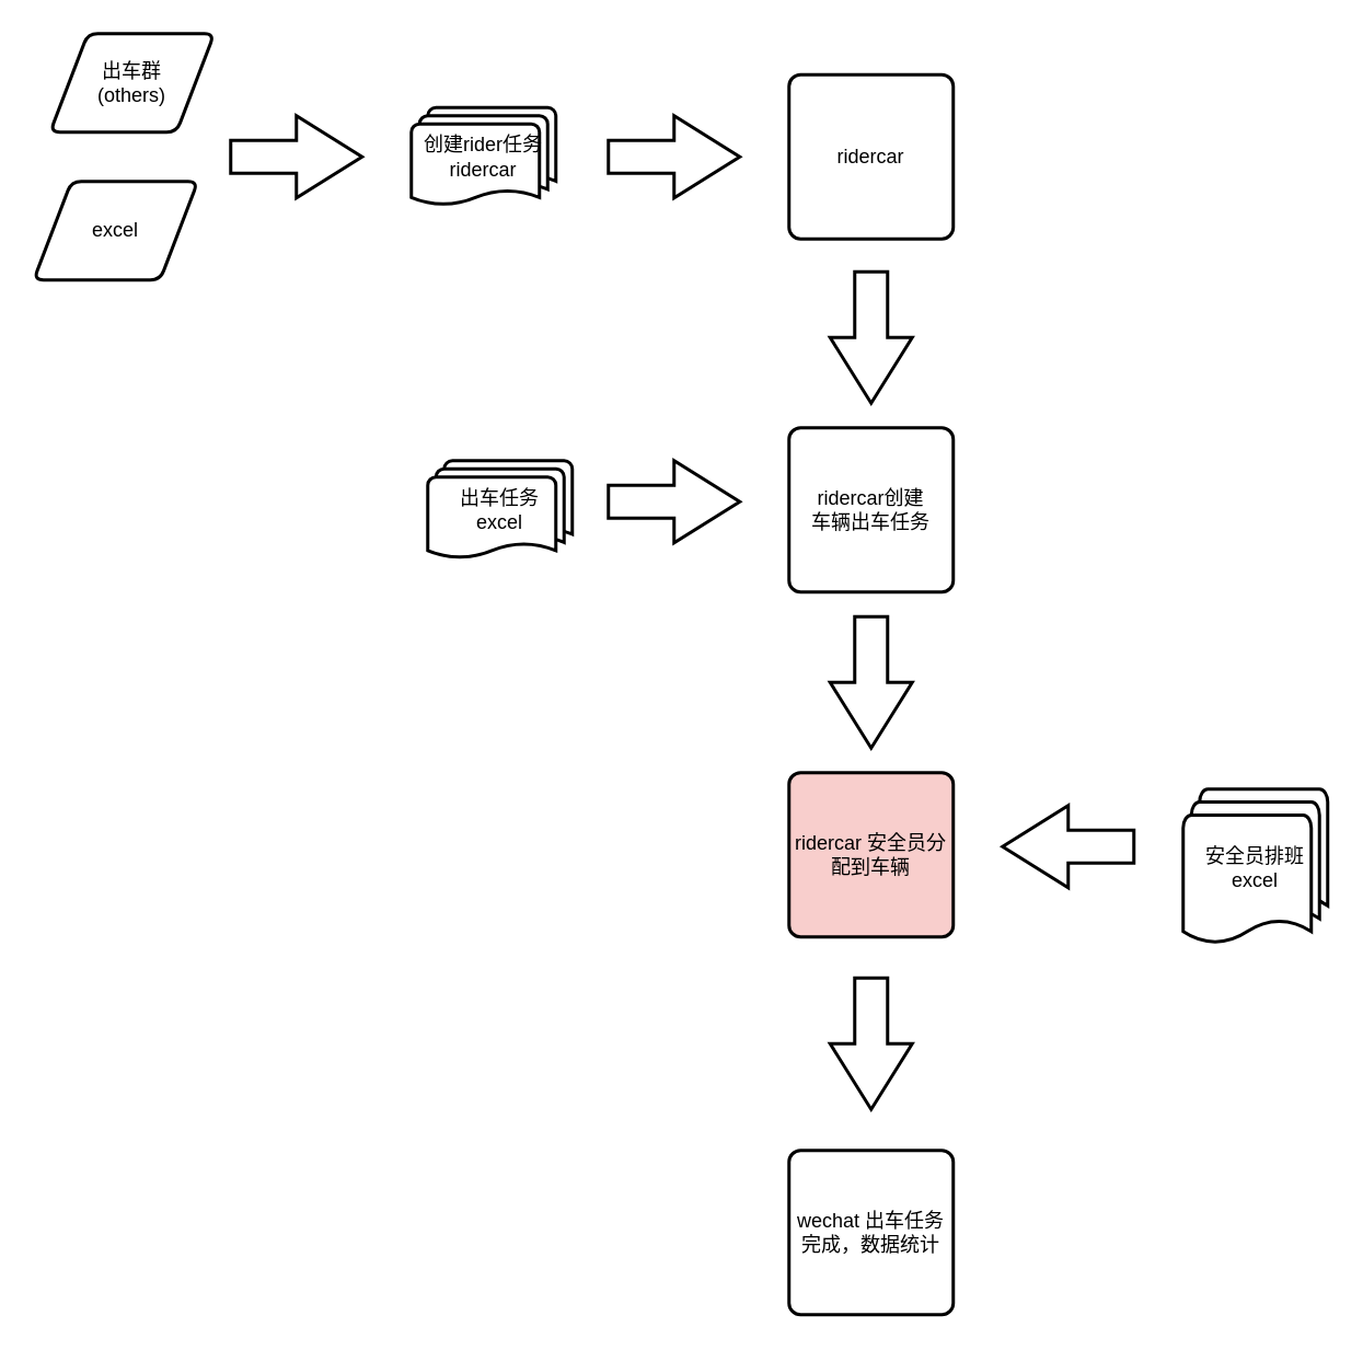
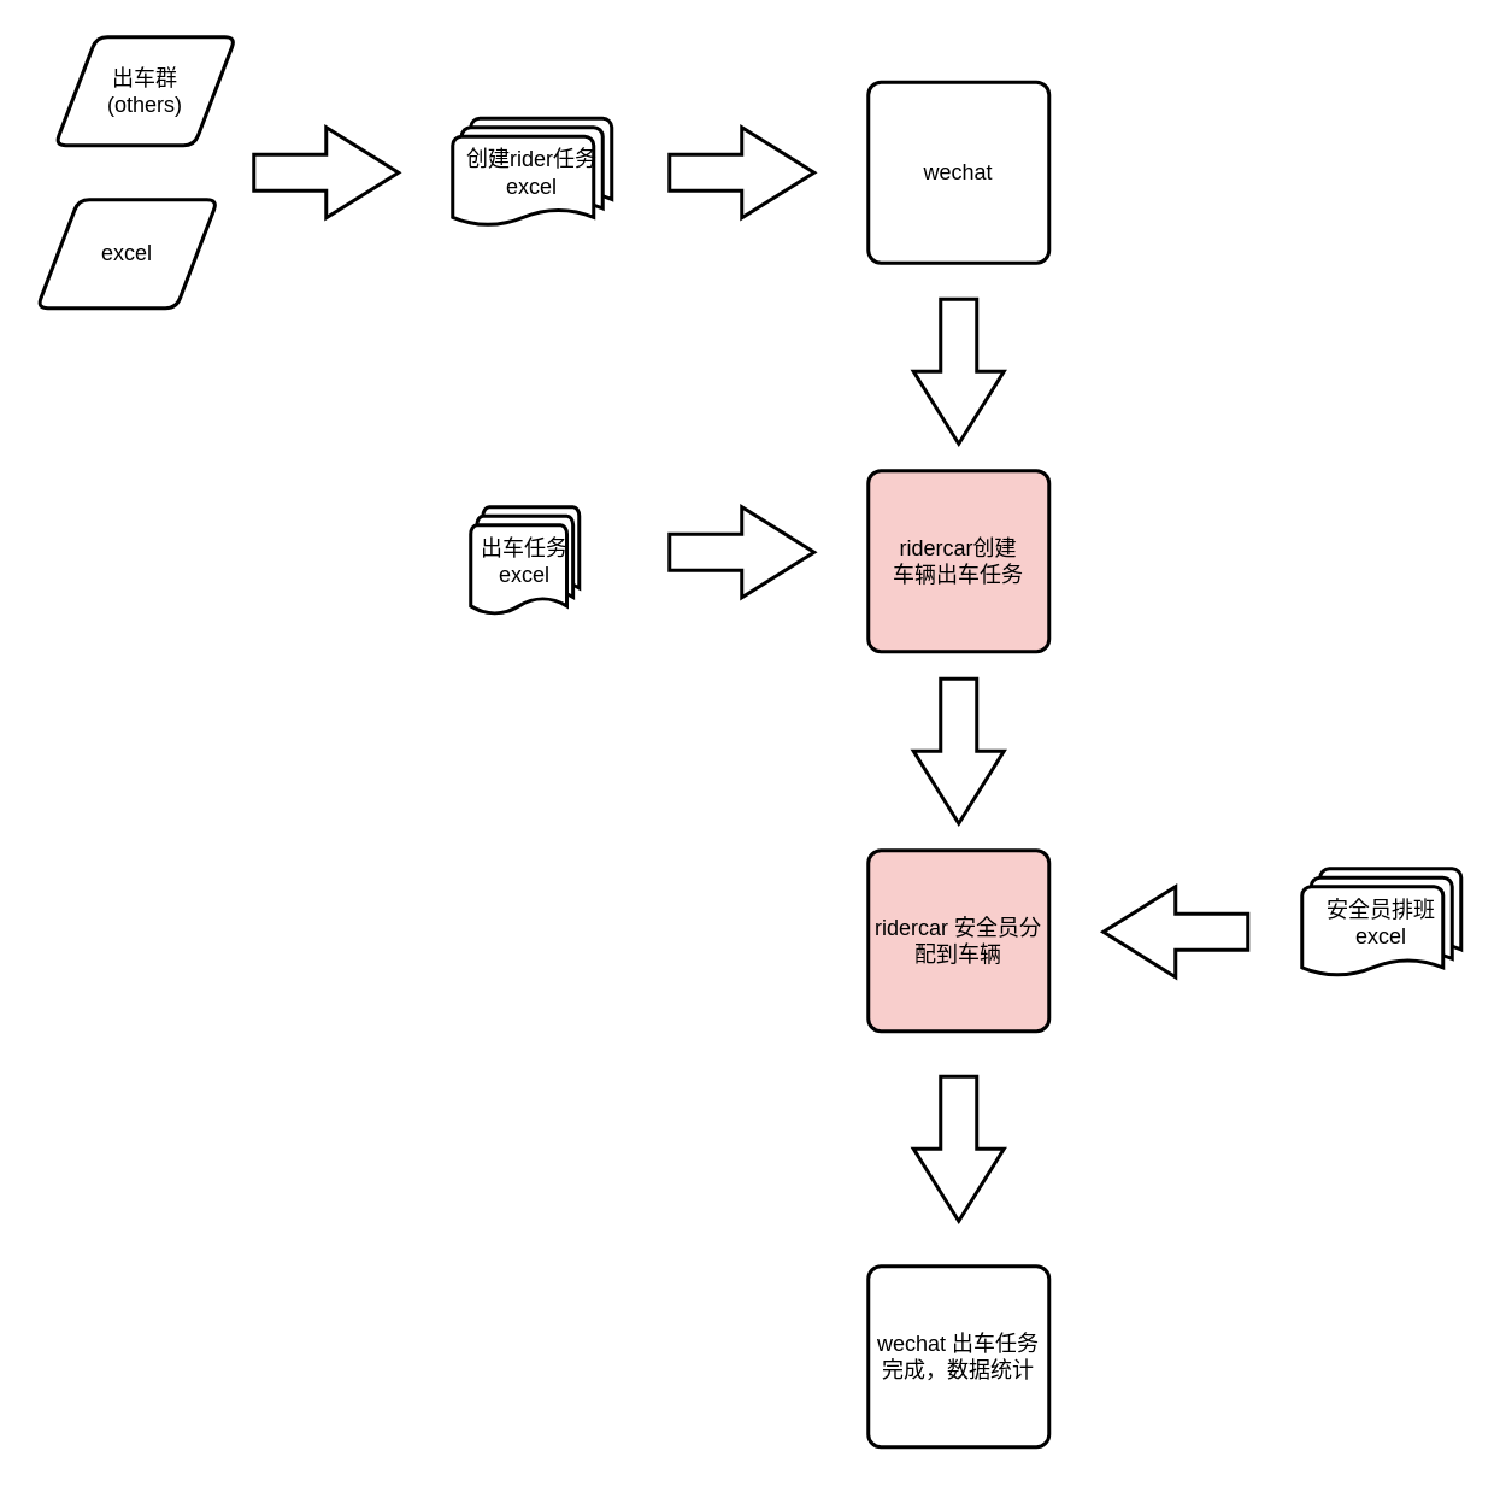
  <mxCell id="0" />
  <mxCell id="1" parent="0" />
  <mxCell id="2" value="出车群&lt;br&gt;(others)" style="shape=parallelogram;html=1;strokeWidth=2;perimeter=parallelogramPerimeter;whiteSpace=wrap;rounded=1;arcSize=12;size=0.23;" vertex="1" parent="1"><mxGeometry x="30" y="20" width="100" height="60" as="geometry" /></mxCell>
  <mxCell id="3" value="excel" style="shape=parallelogram;html=1;strokeWidth=2;perimeter=parallelogramPerimeter;whiteSpace=wrap;rounded=1;arcSize=12;size=0.23;" vertex="1" parent="1"><mxGeometry x="20" y="110" width="100" height="60" as="geometry" /></mxCell>
  <mxCell id="4" value="" style="verticalLabelPosition=bottom;verticalAlign=top;html=1;strokeWidth=2;shape=mxgraph.arrows2.arrow;dy=0.6;dx=40;notch=0;" vertex="1" parent="1"><mxGeometry x="140" y="70" width="80" height="50" as="geometry" /></mxCell>
- <mxCell id="5" value="创建rider任务&lt;br&gt;ridercar" style="strokeWidth=2;html=1;shape=mxgraph.flowchart.multi-document;whiteSpace=wrap;" vertex="1" parent="1"><mxGeometry x="250" y="65" width="88" height="60" as="geometry" /></mxCell>
- <mxCell id="6" value="ridercar" style="rounded=1;whiteSpace=wrap;html=1;absoluteArcSize=1;arcSize=14;strokeWidth=2;" vertex="1" parent="1"><mxGeometry x="480" y="45" width="100" height="100" as="geometry" /></mxCell>
+ <mxCell id="5" value="创建rider任务&lt;br&gt;excel" style="strokeWidth=2;html=1;shape=mxgraph.flowchart.multi-document;whiteSpace=wrap;" vertex="1" parent="1"><mxGeometry x="250" y="65" width="88" height="60" as="geometry" /></mxCell>
+ <mxCell id="6" value="wechat" style="rounded=1;whiteSpace=wrap;html=1;absoluteArcSize=1;arcSize=14;strokeWidth=2;" vertex="1" parent="1"><mxGeometry x="480" y="45" width="100" height="100" as="geometry" /></mxCell>
  <mxCell id="7" value="" style="verticalLabelPosition=bottom;verticalAlign=top;html=1;strokeWidth=2;shape=mxgraph.arrows2.arrow;dy=0.6;dx=40;notch=0;" vertex="1" parent="1"><mxGeometry x="370" y="70" width="80" height="50" as="geometry" /></mxCell>
- <mxCell id="8" value="安全员排班excel" style="strokeWidth=2;html=1;shape=mxgraph.flowchart.multi-document;whiteSpace=wrap;" vertex="1" parent="1"><mxGeometry x="720" y="480" width="88" height="95" as="geometry" /></mxCell>
+ <mxCell id="8" value="安全员排班excel" style="strokeWidth=2;html=1;shape=mxgraph.flowchart.multi-document;whiteSpace=wrap;" vertex="1" parent="1"><mxGeometry x="720" y="480" width="88" height="60" as="geometry" /></mxCell>
  <mxCell id="9" value="" style="verticalLabelPosition=bottom;verticalAlign=top;html=1;strokeWidth=2;shape=mxgraph.arrows2.arrow;dy=0.6;dx=40;notch=0;rotation=-180;" vertex="1" parent="1"><mxGeometry x="610" y="490" width="80" height="50" as="geometry" /></mxCell>
- <mxCell id="10" value="ridercar创建&lt;br&gt;车辆出车任务" style="rounded=1;whiteSpace=wrap;html=1;absoluteArcSize=1;arcSize=14;strokeWidth=2;" vertex="1" parent="1"><mxGeometry x="480" y="260" width="100" height="100" as="geometry" /></mxCell>
+ <mxCell id="10" value="ridercar创建&lt;br&gt;车辆出车任务" style="rounded=1;whiteSpace=wrap;html=1;absoluteArcSize=1;arcSize=14;strokeWidth=2;fillColor=#f8cecc;" vertex="1" parent="1"><mxGeometry x="480" y="260" width="100" height="100" as="geometry" /></mxCell>
  <mxCell id="11" value="" style="verticalLabelPosition=bottom;verticalAlign=top;html=1;strokeWidth=2;shape=mxgraph.arrows2.arrow;dy=0.6;dx=40;notch=0;rotation=90;" vertex="1" parent="1"><mxGeometry x="490" y="180" width="80" height="50" as="geometry" /></mxCell>
- <mxCell id="12" value="出车任务&lt;br&gt;excel" style="strokeWidth=2;html=1;shape=mxgraph.flowchart.multi-document;whiteSpace=wrap;" vertex="1" parent="1"><mxGeometry x="260" y="280" width="88" height="60" as="geometry" /></mxCell>
+ <mxCell id="12" value="出车任务&lt;br&gt;excel" style="strokeWidth=2;html=1;shape=mxgraph.flowchart.multi-document;whiteSpace=wrap;" vertex="1" parent="1"><mxGeometry x="260" y="280" width="60" height="60" as="geometry" /></mxCell>
  <mxCell id="13" value="" style="verticalLabelPosition=bottom;verticalAlign=top;html=1;strokeWidth=2;shape=mxgraph.arrows2.arrow;dy=0.6;dx=40;notch=0;" vertex="1" parent="1"><mxGeometry x="370" y="280" width="80" height="50" as="geometry" /></mxCell>
  <mxCell id="14" value="ridercar 安全员分配到车辆" style="rounded=1;whiteSpace=wrap;html=1;absoluteArcSize=1;arcSize=14;strokeWidth=2;fillColor=#f8cecc;" vertex="1" parent="1"><mxGeometry x="480" y="470" width="100" height="100" as="geometry" /></mxCell>
  <mxCell id="15" value="" style="verticalLabelPosition=bottom;verticalAlign=top;html=1;strokeWidth=2;shape=mxgraph.arrows2.arrow;dy=0.6;dx=40;notch=0;rotation=90;" vertex="1" parent="1"><mxGeometry x="490" y="390" width="80" height="50" as="geometry" /></mxCell>
  <mxCell id="16" value="wechat 出车任务&lt;br&gt;完成，数据统计" style="rounded=1;whiteSpace=wrap;html=1;absoluteArcSize=1;arcSize=14;strokeWidth=2;" vertex="1" parent="1"><mxGeometry x="480" y="700" width="100" height="100" as="geometry" /></mxCell>
  <mxCell id="17" value="" style="verticalLabelPosition=bottom;verticalAlign=top;html=1;strokeWidth=2;shape=mxgraph.arrows2.arrow;dy=0.6;dx=40;notch=0;rotation=90;" vertex="1" parent="1"><mxGeometry x="490" y="610" width="80" height="50" as="geometry" /></mxCell>
